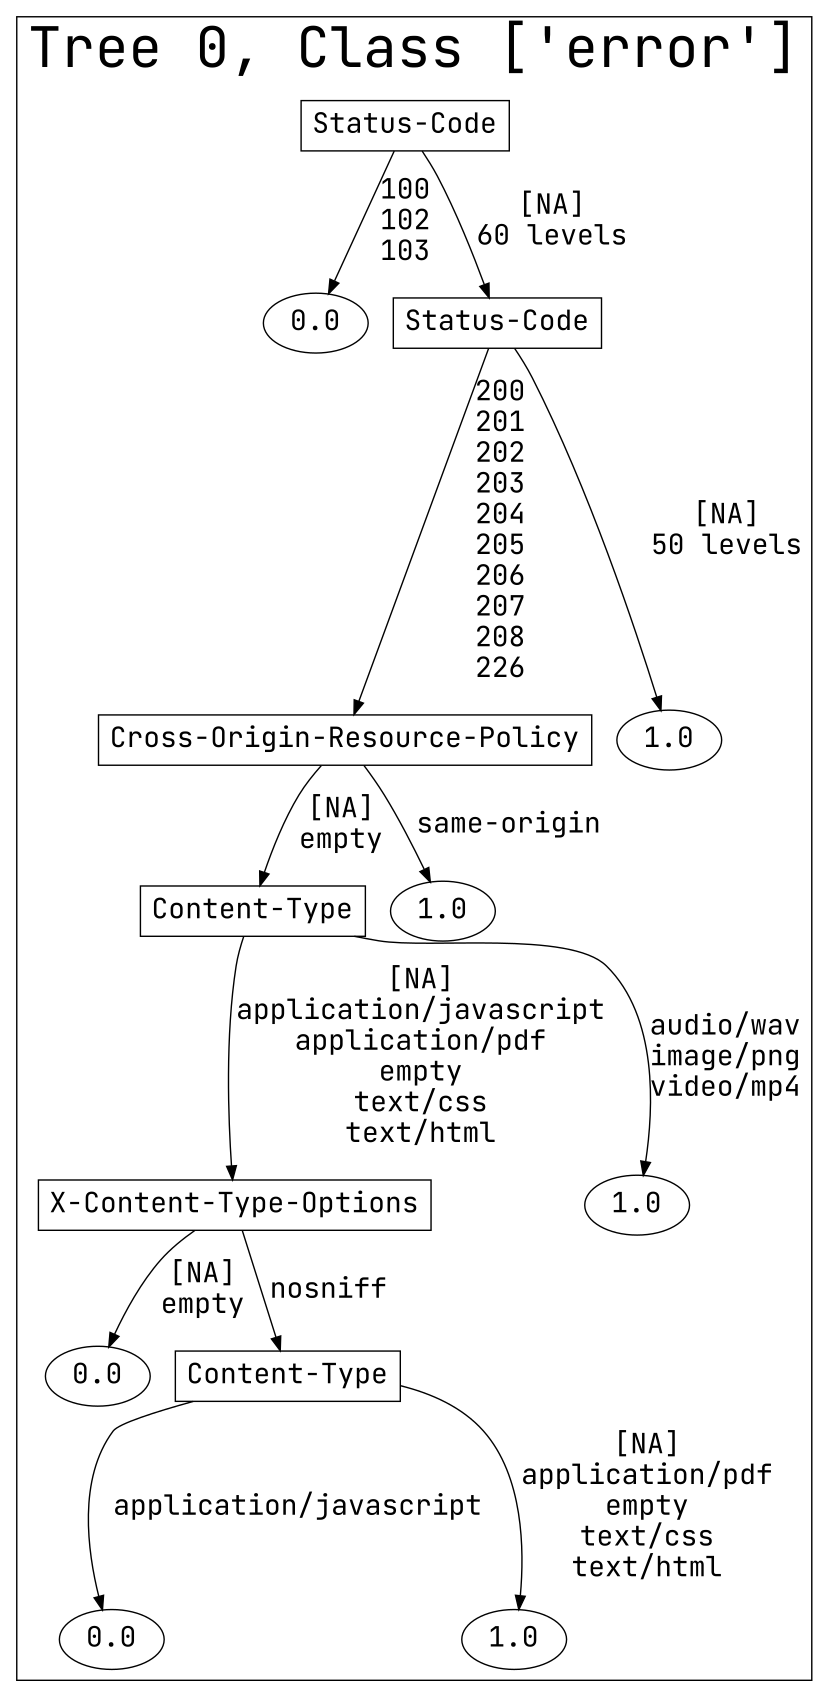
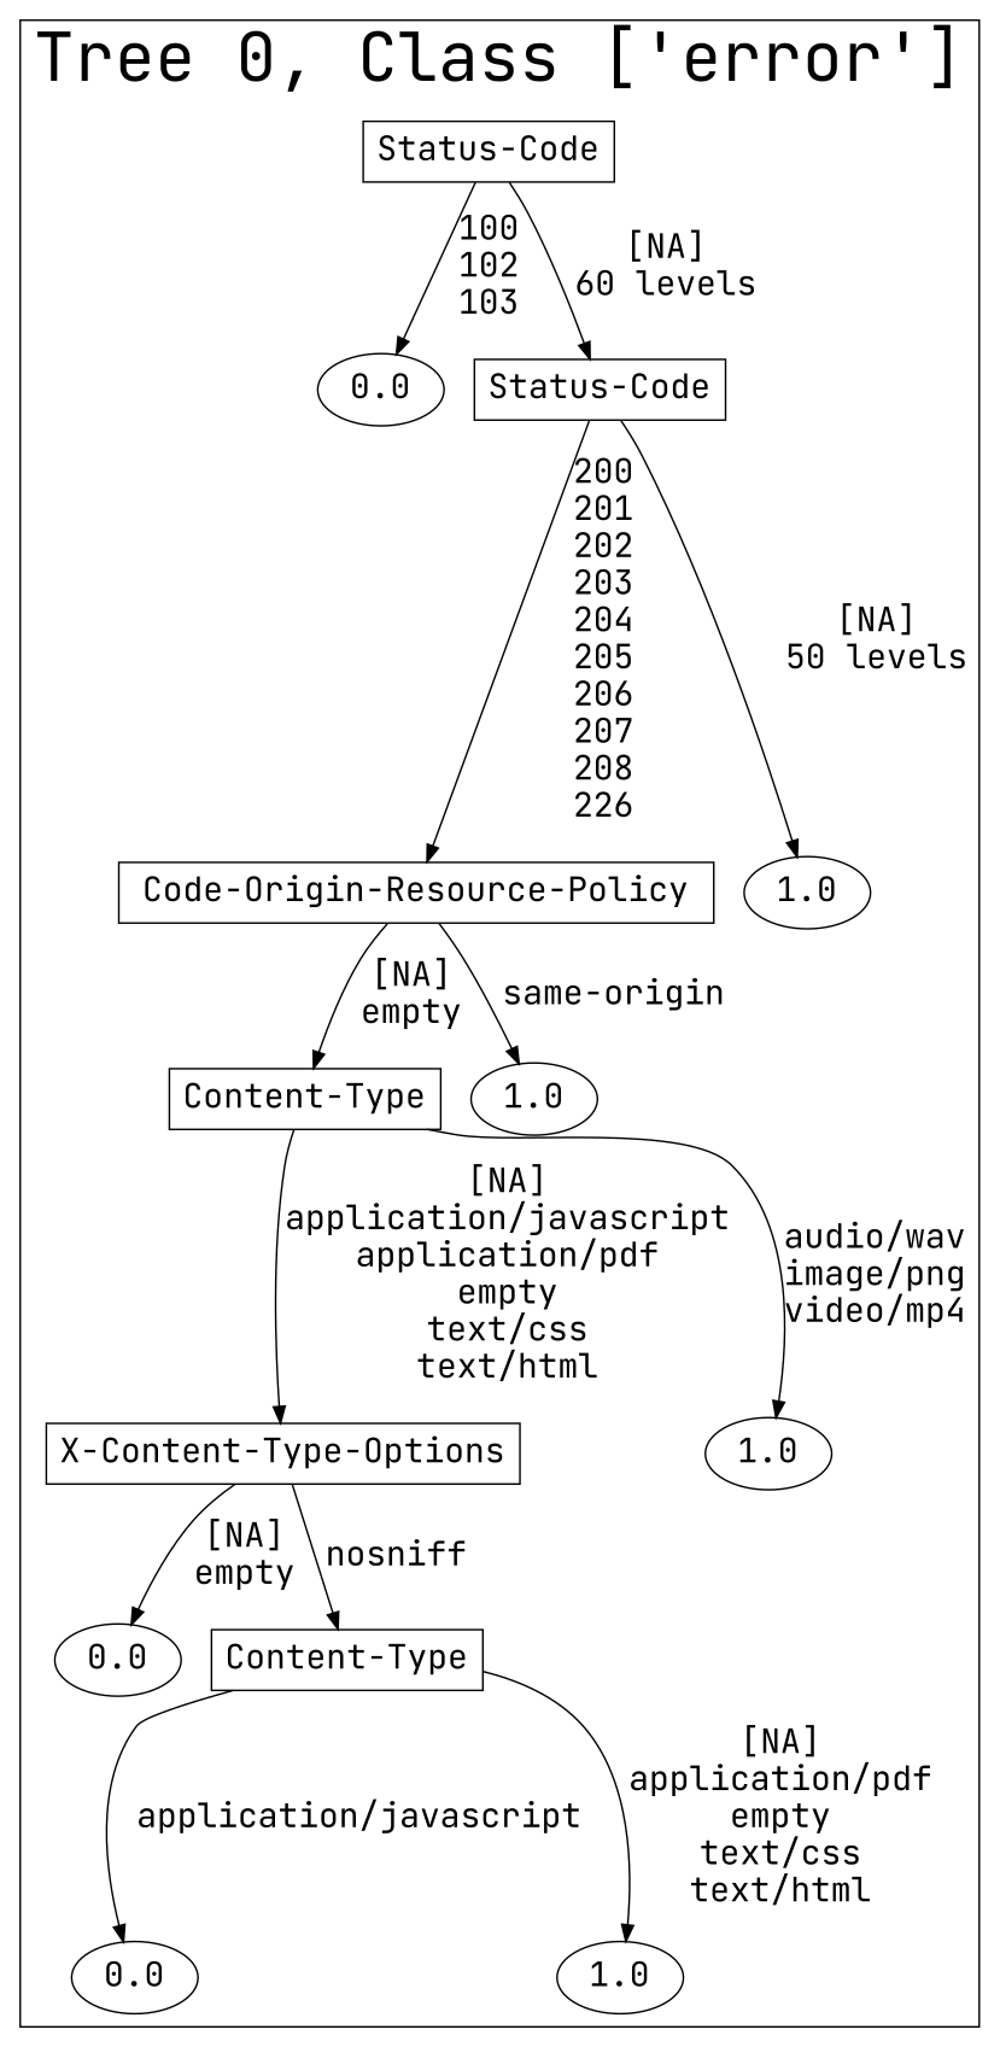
  digraph {
    fontname="JetBrains Mono"
    node [fontsize=20 fontname="JetBrains Mono"]
    edge [fontsize=20 fontname="JetBrains Mono"]
    n1 [label="Status-Code" shape=box]
    n2 [label=0.0]
    n3 [label="Status-Code" shape=box]
-   n4 [label="Cross-Origin-Resource-Policy" shape=box]
+   n4 [label="Code-Origin-Resource-Policy" shape=box]
    n5 [label=1.0]
    n6 [label="Content-Type" shape=box]
    n7 [label=1.0]
    n8 [label="X-Content-Type-Options" shape=box]
    n9 [label=1.0]
    n10 [label=0.0]
    n11 [label="Content-Type" shape=box]
    n12 [label=0.0]
    n13 [label=1.0]
    subgraph cluster_1 {
      fontsize=40
      label="Tree 0, Class ['error']"
      subgraph sub_2 {
        fontsize=40
        label="Tree 0, Class ['error']"
        n1
      }
      subgraph sub_3 {
        fontsize=40
        label="Tree 0, Class ['error']"
        n2
        n3
      }
      subgraph sub_4 {
        fontsize=40
        label="Tree 0, Class ['error']"
        n4
        n5
      }
      subgraph sub_5 {
        fontsize=40
        label="Tree 0, Class ['error']"
        n6
        n7
      }
      subgraph sub_6 {
        fontsize=40
        label="Tree 0, Class ['error']"
        n8
        n9
      }
      subgraph sub_7 {
        fontsize=40
        label="Tree 0, Class ['error']"
        n10
        n11
      }
      subgraph sub_8 {
        fontsize=40
        label="Tree 0, Class ['error']"
        n12
        n13
      }
    }
    n1 -> n2 [label="100\n102\n103\n"]
    n1 -> n3 [label="[NA]\n60 levels\n"]
    n3 -> n4 [label="200\n201\n202\n203\n204\n205\n206\n207\n208\n226\n"]
    n3 -> n5 [label="[NA]\n50 levels\n"]
    n4 -> n6 [label="[NA]\nempty\n"]
    n4 -> n7 [label="same-origin\n"]
    n6 -> n8 [label="[NA]\napplication/javascript\napplication/pdf\nempty\ntext/css\ntext/html\n"]
    n6 -> n9 [label="audio/wav\nimage/png\nvideo/mp4\n"]
    n8 -> n10 [label="[NA]\nempty\n"]
    n8 -> n11 [label="nosniff\n"]
    n11 -> n12 [label="application/javascript\n"]
    n11 -> n13 [label="[NA]\napplication/pdf\nempty\ntext/css\ntext/html\n"]
  }
